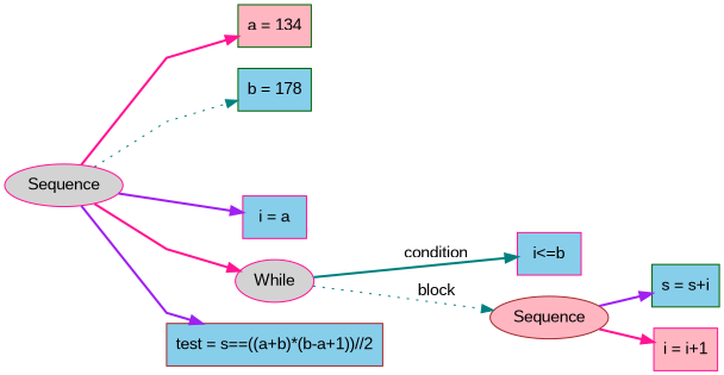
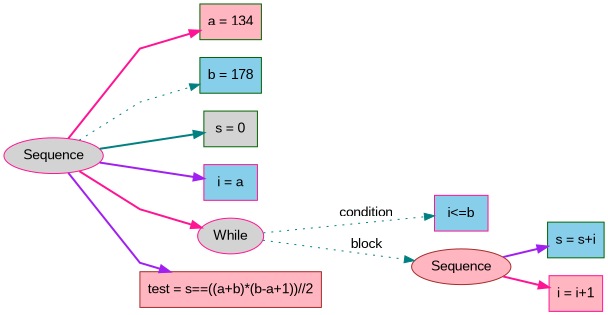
  digraph {
    fontname="Liberation Sans"
    rankdir=LR
    splines=polyline
    node [color=deeppink fillcolor=skyblue fontname="Liberation Sans" style=filled shape=box]
    edge [color=teal fontname="Liberation Sans" style=bold]
    n1 [fillcolor=lightgrey label=Sequence shape=""]
    n2 [color=darkgreen fillcolor=lightpink label="a = 134"]
    n3 [color=darkgreen label="b = 178"]
+   n4 [color=darkgreen fillcolor=lightgrey label="s = 0"]
    n5 [label="i = a"]
    n6 [fillcolor=lightgrey label=While shape=""]
-   n7 [color=brown label="test = s==((a+b)*(b-a+1))//2"]
+   n7 [color=brown fillcolor=lightpink label="test = s==((a+b)*(b-a+1))//2"]
    n8 [label="i<=b"]
    n9 [color=brown fillcolor=lightpink label=Sequence shape=""]
    n10 [color=darkgreen label="s = s+i"]
    n11 [fillcolor=lightpink label="i = i+1"]
    n1 -> n2 [color=deeppink]
    n1 -> n3 [style=dotted]
+   n1 -> n4
    n1 -> n5 [color=purple]
    n1 -> n6 [color=deeppink]
    n1 -> n7 [color=purple]
-   n6 -> n8 [label=condition]
+   n6 -> n8 [label=condition style=dotted]
    n6 -> n9 [label=block style=dotted]
    n9 -> n10 [color=purple]
    n9 -> n11 [color=deeppink]
  }
